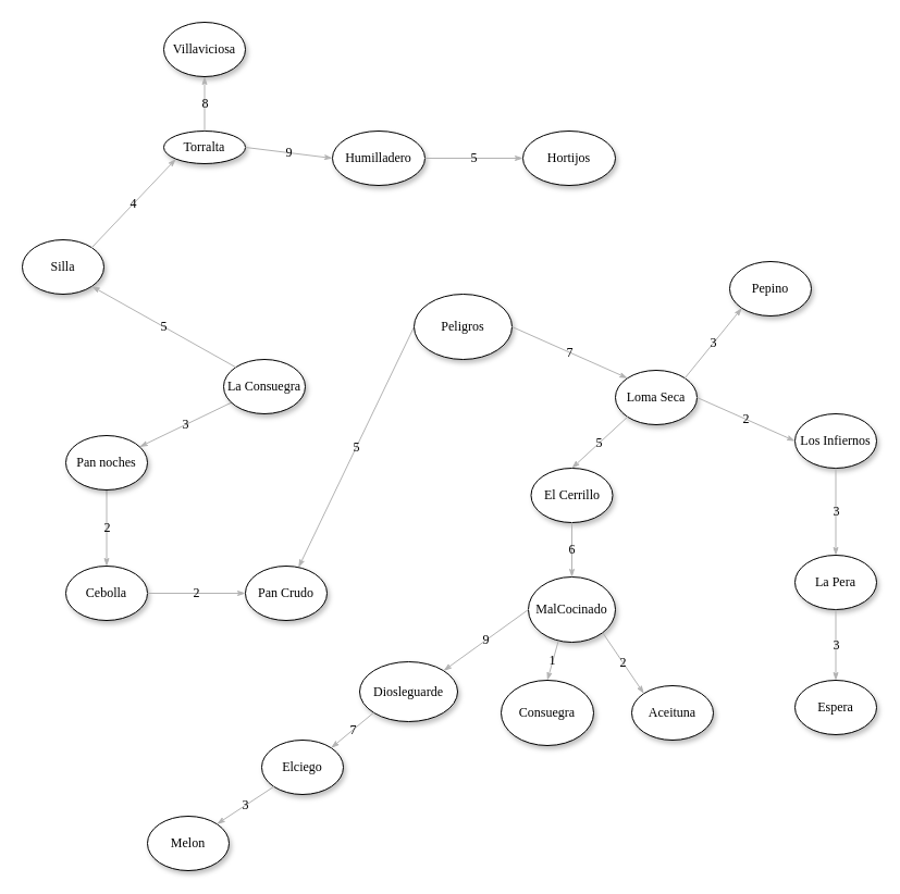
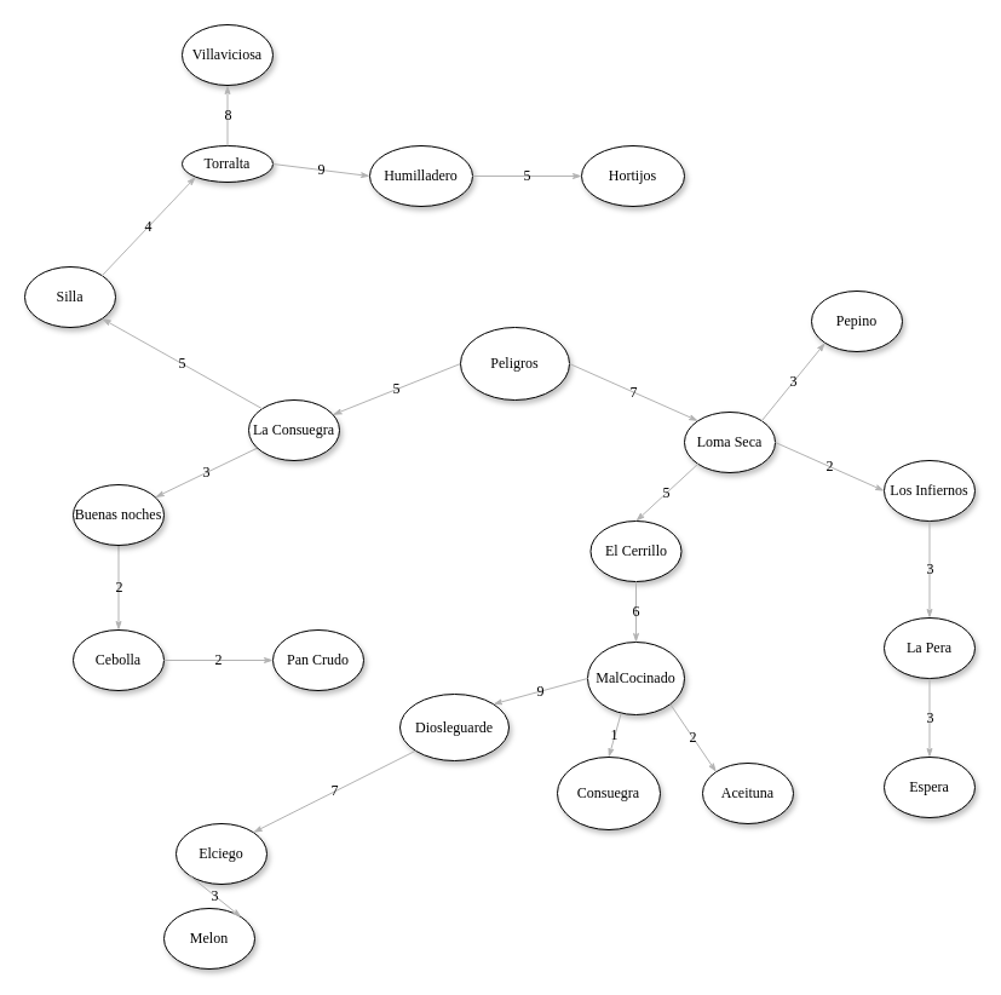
  <mxCell id="0" />
  <mxCell id="1" parent="0" />
- <mxCell id="2" value="5" style="edgeStyle=none;rounded=1;html=1;labelBackgroundColor=none;startArrow=none;startFill=0;startSize=5;endArrow=classicThin;endFill=1;endSize=5;jettySize=auto;orthogonalLoop=1;strokeColor=#B3B3B3;strokeWidth=1;fontFamily=Verdana;fontSize=12;exitX=0;exitY=0.5;exitDx=0;exitDy=0;" parent="1" source="3" target="9" edge="1"><mxGeometry relative="1" as="geometry"><mxPoint x="380" y="350" as="sourcePoint" /></mxGeometry></mxCell>
+ <mxCell id="2" value="5" style="edgeStyle=none;rounded=1;html=1;labelBackgroundColor=none;startArrow=none;startFill=0;startSize=5;endArrow=classicThin;endFill=1;endSize=5;jettySize=auto;orthogonalLoop=1;strokeColor=#B3B3B3;strokeWidth=1;fontFamily=Verdana;fontSize=12;exitX=0;exitY=0.5;exitDx=0;exitDy=0;" parent="1" source="3" target="5" edge="1"><mxGeometry relative="1" as="geometry"><mxPoint x="380" y="350" as="sourcePoint" /></mxGeometry></mxCell>
  <mxCell id="3" value="Peligros" style="ellipse;whiteSpace=wrap;html=1;rounded=0;shadow=1;comic=0;labelBackgroundColor=none;strokeWidth=1;fontFamily=Verdana;fontSize=12;align=center;" parent="1" vertex="1"><mxGeometry x="380" y="270" width="90" height="60" as="geometry" /></mxCell>
  <mxCell id="4" value="3" style="edgeStyle=none;rounded=1;html=1;labelBackgroundColor=none;startArrow=none;startFill=0;startSize=5;endArrow=classicThin;endFill=1;endSize=5;jettySize=auto;orthogonalLoop=1;strokeColor=#B3B3B3;strokeWidth=1;fontFamily=Verdana;fontSize=12" parent="1" source="5" target="7" edge="1"><mxGeometry x="0.004" relative="1" as="geometry"><mxPoint as="offset" /></mxGeometry></mxCell>
  <mxCell id="5" value="La Consuegra" style="ellipse;whiteSpace=wrap;html=1;rounded=0;shadow=1;comic=0;labelBackgroundColor=none;strokeWidth=1;fontFamily=Verdana;fontSize=12;align=center;" parent="1" vertex="1"><mxGeometry x="205" y="330" width="75" height="50" as="geometry" /></mxCell>
  <mxCell id="6" value="2" style="edgeStyle=none;rounded=1;html=1;labelBackgroundColor=none;startArrow=none;startFill=0;startSize=5;endArrow=classicThin;endFill=1;endSize=5;jettySize=auto;orthogonalLoop=1;strokeColor=#B3B3B3;strokeWidth=1;fontFamily=Verdana;fontSize=12" parent="1" source="7" target="8" edge="1"><mxGeometry relative="1" as="geometry" /></mxCell>
- <mxCell id="7" value="Pan noches" style="ellipse;whiteSpace=wrap;html=1;rounded=0;shadow=1;comic=0;labelBackgroundColor=none;strokeWidth=1;fontFamily=Verdana;fontSize=12;align=center;" parent="1" vertex="1"><mxGeometry x="60" y="400" width="75" height="50" as="geometry" /></mxCell>
+ <mxCell id="7" value="Buenas noches" style="ellipse;whiteSpace=wrap;html=1;rounded=0;shadow=1;comic=0;labelBackgroundColor=none;strokeWidth=1;fontFamily=Verdana;fontSize=12;align=center;" parent="1" vertex="1"><mxGeometry x="60" y="400" width="75" height="50" as="geometry" /></mxCell>
  <mxCell id="8" value="Cebolla" style="ellipse;whiteSpace=wrap;html=1;rounded=0;shadow=1;comic=0;labelBackgroundColor=none;strokeWidth=1;fontFamily=Verdana;fontSize=12;align=center;" parent="1" vertex="1"><mxGeometry x="60" y="520" width="75" height="50" as="geometry" /></mxCell>
  <mxCell id="9" value="Pan Crudo" style="ellipse;whiteSpace=wrap;html=1;rounded=0;shadow=1;comic=0;labelBackgroundColor=none;strokeWidth=1;fontFamily=Verdana;fontSize=12;align=center;" vertex="1" parent="1"><mxGeometry x="225" y="520" width="75" height="50" as="geometry" /></mxCell>
  <mxCell id="10" value="2" style="edgeStyle=none;rounded=1;html=1;labelBackgroundColor=none;startArrow=none;startFill=0;startSize=5;endArrow=classicThin;endFill=1;endSize=5;jettySize=auto;orthogonalLoop=1;strokeColor=#B3B3B3;strokeWidth=1;fontFamily=Verdana;fontSize=12;exitX=1;exitY=0.5;exitDx=0;exitDy=0;entryX=0;entryY=0.5;entryDx=0;entryDy=0;" edge="1" parent="1" source="8" target="9"><mxGeometry relative="1" as="geometry"><mxPoint x="720" y="410" as="sourcePoint" /><mxPoint x="720" y="470" as="targetPoint" /></mxGeometry></mxCell>
  <mxCell id="11" value="Loma Seca" style="ellipse;whiteSpace=wrap;html=1;rounded=0;shadow=1;comic=0;labelBackgroundColor=none;strokeWidth=1;fontFamily=Verdana;fontSize=12;align=center;" vertex="1" parent="1"><mxGeometry x="565" y="340" width="75" height="50" as="geometry" /></mxCell>
  <mxCell id="12" value="Silla" style="ellipse;whiteSpace=wrap;html=1;rounded=0;shadow=1;comic=0;labelBackgroundColor=none;strokeWidth=1;fontFamily=Verdana;fontSize=12;align=center;" vertex="1" parent="1"><mxGeometry x="20" y="220" width="75" height="50" as="geometry" /></mxCell>
  <mxCell id="13" value="Torralta" style="ellipse;whiteSpace=wrap;html=1;rounded=0;shadow=1;comic=0;labelBackgroundColor=none;strokeWidth=1;fontFamily=Verdana;fontSize=12;align=center;" vertex="1" parent="1"><mxGeometry x="150" y="120" width="75" height="30" as="geometry" /></mxCell>
  <mxCell id="14" value="Los Infiernos" style="ellipse;whiteSpace=wrap;html=1;rounded=0;shadow=1;comic=0;labelBackgroundColor=none;strokeWidth=1;fontFamily=Verdana;fontSize=12;align=center;" vertex="1" parent="1"><mxGeometry x="730" y="380" width="75" height="50" as="geometry" /></mxCell>
  <mxCell id="15" value="7" style="edgeStyle=none;rounded=1;html=1;labelBackgroundColor=none;startArrow=none;startFill=0;startSize=5;endArrow=classicThin;endFill=1;endSize=5;jettySize=auto;orthogonalLoop=1;strokeColor=#B3B3B3;strokeWidth=1;fontFamily=Verdana;fontSize=12;exitX=1;exitY=0.5;exitDx=0;exitDy=0;entryX=0;entryY=0;entryDx=0;entryDy=0;" edge="1" parent="1" source="3" target="11"><mxGeometry relative="1" as="geometry"><mxPoint x="365" y="595" as="sourcePoint" /><mxPoint x="416" y="513" as="targetPoint" /></mxGeometry></mxCell>
  <mxCell id="16" value="4" style="edgeStyle=none;rounded=1;html=1;labelBackgroundColor=none;startArrow=none;startFill=0;startSize=5;endArrow=classicThin;endFill=1;endSize=5;jettySize=auto;orthogonalLoop=1;strokeColor=#B3B3B3;strokeWidth=1;fontFamily=Verdana;fontSize=12;exitX=1;exitY=0;exitDx=0;exitDy=0;entryX=0;entryY=1;entryDx=0;entryDy=0;" edge="1" parent="1" source="12" target="13"><mxGeometry relative="1" as="geometry"><mxPoint x="670" y="390" as="sourcePoint" /><mxPoint x="777" y="295" as="targetPoint" /></mxGeometry></mxCell>
  <mxCell id="17" value="5" style="edgeStyle=none;rounded=1;html=1;labelBackgroundColor=none;startArrow=none;startFill=0;startSize=5;endArrow=classicThin;endFill=1;endSize=5;jettySize=auto;orthogonalLoop=1;strokeColor=#B3B3B3;strokeWidth=1;fontFamily=Verdana;fontSize=12;exitX=0;exitY=0;exitDx=0;exitDy=0;entryX=1;entryY=1;entryDx=0;entryDy=0;" edge="1" parent="1" source="5" target="12"><mxGeometry relative="1" as="geometry"><mxPoint x="700" y="460" as="sourcePoint" /><mxPoint x="500" y="460" as="targetPoint" /></mxGeometry></mxCell>
  <mxCell id="18" value="Pepino" style="ellipse;whiteSpace=wrap;html=1;rounded=0;shadow=1;comic=0;labelBackgroundColor=none;strokeWidth=1;fontFamily=Verdana;fontSize=12;align=center;" vertex="1" parent="1"><mxGeometry x="670" y="240" width="75" height="50" as="geometry" /></mxCell>
  <mxCell id="19" value="3" style="edgeStyle=none;rounded=1;html=1;labelBackgroundColor=none;startArrow=none;startFill=0;startSize=5;endArrow=classicThin;endFill=1;endSize=5;jettySize=auto;orthogonalLoop=1;strokeColor=#B3B3B3;strokeWidth=1;fontFamily=Verdana;fontSize=12;exitX=1;exitY=0;exitDx=0;exitDy=0;entryX=0;entryY=1;entryDx=0;entryDy=0;" edge="1" parent="1" source="11" target="18"><mxGeometry relative="1" as="geometry"><mxPoint x="660" y="352" as="sourcePoint" /><mxPoint x="746" y="310" as="targetPoint" /></mxGeometry></mxCell>
  <mxCell id="20" value="2" style="edgeStyle=none;rounded=1;html=1;labelBackgroundColor=none;startArrow=none;startFill=0;startSize=5;endArrow=classicThin;endFill=1;endSize=5;jettySize=auto;orthogonalLoop=1;strokeColor=#B3B3B3;strokeWidth=1;fontFamily=Verdana;fontSize=12;exitX=1;exitY=0.5;exitDx=0;exitDy=0;entryX=0;entryY=0.5;entryDx=0;entryDy=0;" edge="1" parent="1" source="11" target="14"><mxGeometry relative="1" as="geometry"><mxPoint x="630" y="482" as="sourcePoint" /><mxPoint x="716" y="440" as="targetPoint" /></mxGeometry></mxCell>
  <mxCell id="21" value="El Cerrillo" style="ellipse;whiteSpace=wrap;html=1;rounded=0;shadow=1;comic=0;labelBackgroundColor=none;strokeWidth=1;fontFamily=Verdana;fontSize=12;align=center;" vertex="1" parent="1"><mxGeometry x="487.5" y="430" width="75" height="50" as="geometry" /></mxCell>
  <mxCell id="22" value="MalCocinado" style="ellipse;whiteSpace=wrap;html=1;rounded=0;shadow=1;comic=0;labelBackgroundColor=none;strokeWidth=1;fontFamily=Verdana;fontSize=12;align=center;" vertex="1" parent="1"><mxGeometry x="485" y="530" width="80" height="60" as="geometry" /></mxCell>
  <mxCell id="23" value="La Pera" style="ellipse;whiteSpace=wrap;html=1;rounded=0;shadow=1;comic=0;labelBackgroundColor=none;strokeWidth=1;fontFamily=Verdana;fontSize=12;align=center;" vertex="1" parent="1"><mxGeometry x="730" y="510" width="75" height="50" as="geometry" /></mxCell>
  <mxCell id="24" value="Espera" style="ellipse;whiteSpace=wrap;html=1;rounded=0;shadow=1;comic=0;labelBackgroundColor=none;strokeWidth=1;fontFamily=Verdana;fontSize=12;align=center;" vertex="1" parent="1"><mxGeometry x="730" y="625" width="75" height="50" as="geometry" /></mxCell>
  <mxCell id="25" value="3" style="edgeStyle=none;rounded=1;html=1;labelBackgroundColor=none;startArrow=none;startFill=0;startSize=5;endArrow=classicThin;endFill=1;endSize=5;jettySize=auto;orthogonalLoop=1;strokeColor=#B3B3B3;strokeWidth=1;fontFamily=Verdana;fontSize=12;exitX=0.5;exitY=1;exitDx=0;exitDy=0;entryX=0.5;entryY=0;entryDx=0;entryDy=0;" edge="1" parent="1" source="14" target="23"><mxGeometry relative="1" as="geometry"><mxPoint x="365" y="595" as="sourcePoint" /><mxPoint x="451" y="553" as="targetPoint" /></mxGeometry></mxCell>
  <mxCell id="26" value="3" style="edgeStyle=none;rounded=1;html=1;labelBackgroundColor=none;startArrow=none;startFill=0;startSize=5;endArrow=classicThin;endFill=1;endSize=5;jettySize=auto;orthogonalLoop=1;strokeColor=#B3B3B3;strokeWidth=1;fontFamily=Verdana;fontSize=12;exitX=0.5;exitY=1;exitDx=0;exitDy=0;entryX=0.5;entryY=0;entryDx=0;entryDy=0;" edge="1" parent="1" source="23" target="24"><mxGeometry relative="1" as="geometry"><mxPoint x="752.5" y="575" as="sourcePoint" /><mxPoint x="762.5" y="635" as="targetPoint" /></mxGeometry></mxCell>
  <mxCell id="27" value="5" style="edgeStyle=none;rounded=1;html=1;labelBackgroundColor=none;startArrow=none;startFill=0;startSize=5;endArrow=classicThin;endFill=1;endSize=5;jettySize=auto;orthogonalLoop=1;strokeColor=#B3B3B3;strokeWidth=1;fontFamily=Verdana;fontSize=12;exitX=0;exitY=1;exitDx=0;exitDy=0;entryX=0.5;entryY=0;entryDx=0;entryDy=0;" edge="1" parent="1" source="11" target="21"><mxGeometry relative="1" as="geometry"><mxPoint x="620" y="390" as="sourcePoint" /><mxPoint x="530" y="440" as="targetPoint" /></mxGeometry></mxCell>
  <mxCell id="28" value="6" style="edgeStyle=none;rounded=1;html=1;labelBackgroundColor=none;startArrow=none;startFill=0;startSize=5;endArrow=classicThin;endFill=1;endSize=5;jettySize=auto;orthogonalLoop=1;strokeColor=#B3B3B3;strokeWidth=1;fontFamily=Verdana;fontSize=12;exitX=0.5;exitY=1;exitDx=0;exitDy=0;entryX=0.5;entryY=0;entryDx=0;entryDy=0;" edge="1" parent="1" source="21" target="22"><mxGeometry relative="1" as="geometry"><mxPoint x="645" y="570" as="sourcePoint" /><mxPoint x="605" y="670" as="targetPoint" /></mxGeometry></mxCell>
  <mxCell id="29" value="Consuegra" style="ellipse;whiteSpace=wrap;html=1;rounded=0;shadow=1;comic=0;labelBackgroundColor=none;strokeWidth=1;fontFamily=Verdana;fontSize=12;align=center;" vertex="1" parent="1"><mxGeometry x="460" y="625" width="85" height="60" as="geometry" /></mxCell>
  <mxCell id="30" value="Aceituna" style="ellipse;whiteSpace=wrap;html=1;rounded=0;shadow=1;comic=0;labelBackgroundColor=none;strokeWidth=1;fontFamily=Verdana;fontSize=12;align=center;" vertex="1" parent="1"><mxGeometry x="580" y="630" width="75" height="50" as="geometry" /></mxCell>
  <mxCell id="31" value="1" style="edgeStyle=none;rounded=1;html=1;labelBackgroundColor=none;startArrow=none;startFill=0;startSize=5;endArrow=classicThin;endFill=1;endSize=5;jettySize=auto;orthogonalLoop=1;strokeColor=#B3B3B3;strokeWidth=1;fontFamily=Verdana;fontSize=12;exitX=0.344;exitY=0.985;exitDx=0;exitDy=0;entryX=0.5;entryY=0;entryDx=0;entryDy=0;exitPerimeter=0;" edge="1" parent="1" source="22" target="29"><mxGeometry relative="1" as="geometry"><mxPoint x="478" y="590" as="sourcePoint" /><mxPoint x="450" y="650" as="targetPoint" /></mxGeometry></mxCell>
  <mxCell id="32" value="2" style="edgeStyle=none;rounded=1;html=1;labelBackgroundColor=none;startArrow=none;startFill=0;startSize=5;endArrow=classicThin;endFill=1;endSize=5;jettySize=auto;orthogonalLoop=1;strokeColor=#B3B3B3;strokeWidth=1;fontFamily=Verdana;fontSize=12;exitX=1;exitY=1;exitDx=0;exitDy=0;entryX=0;entryY=0;entryDx=0;entryDy=0;" edge="1" parent="1" source="22" target="30"><mxGeometry relative="1" as="geometry"><mxPoint x="565" y="655" as="sourcePoint" /><mxPoint x="537" y="715" as="targetPoint" /></mxGeometry></mxCell>
  <mxCell id="33" value="Humilladero" style="ellipse;whiteSpace=wrap;html=1;rounded=0;shadow=1;comic=0;labelBackgroundColor=none;strokeWidth=1;fontFamily=Verdana;fontSize=12;align=center;" vertex="1" parent="1"><mxGeometry x="305" y="120" width="85" height="50" as="geometry" /></mxCell>
  <mxCell id="34" value="Villaviciosa" style="ellipse;whiteSpace=wrap;html=1;rounded=0;shadow=1;comic=0;labelBackgroundColor=none;strokeWidth=1;fontFamily=Verdana;fontSize=12;align=center;" vertex="1" parent="1"><mxGeometry x="150" y="20" width="75" height="50" as="geometry" /></mxCell>
  <mxCell id="35" value="8" style="edgeStyle=none;rounded=1;html=1;labelBackgroundColor=none;startArrow=none;startFill=0;startSize=5;endArrow=classicThin;endFill=1;endSize=5;jettySize=auto;orthogonalLoop=1;strokeColor=#B3B3B3;strokeWidth=1;fontFamily=Verdana;fontSize=12;exitX=0.5;exitY=0;exitDx=0;exitDy=0;entryX=0.5;entryY=1;entryDx=0;entryDy=0;" edge="1" parent="1" source="13" target="34"><mxGeometry relative="1" as="geometry"><mxPoint x="150" y="104" as="sourcePoint" /><mxPoint x="227" y="40" as="targetPoint" /></mxGeometry></mxCell>
  <mxCell id="36" value="9" style="edgeStyle=none;rounded=1;html=1;labelBackgroundColor=none;startArrow=none;startFill=0;startSize=5;endArrow=classicThin;endFill=1;endSize=5;jettySize=auto;orthogonalLoop=1;strokeColor=#B3B3B3;strokeWidth=1;fontFamily=Verdana;fontSize=12;exitX=1;exitY=0.5;exitDx=0;exitDy=0;entryX=0;entryY=0.5;entryDx=0;entryDy=0;" edge="1" parent="1" source="13" target="33"><mxGeometry relative="1" as="geometry"><mxPoint x="210" y="244" as="sourcePoint" /><mxPoint x="287" y="180" as="targetPoint" /></mxGeometry></mxCell>
  <mxCell id="37" value="Hortijos" style="ellipse;whiteSpace=wrap;html=1;rounded=0;shadow=1;comic=0;labelBackgroundColor=none;strokeWidth=1;fontFamily=Verdana;fontSize=12;align=center;" vertex="1" parent="1"><mxGeometry x="480" y="120" width="85" height="50" as="geometry" /></mxCell>
  <mxCell id="38" value="5" style="edgeStyle=none;rounded=1;html=1;labelBackgroundColor=none;startArrow=none;startFill=0;startSize=5;endArrow=classicThin;endFill=1;endSize=5;jettySize=auto;orthogonalLoop=1;strokeColor=#B3B3B3;strokeWidth=1;fontFamily=Verdana;fontSize=12;exitX=1;exitY=0.5;exitDx=0;exitDy=0;entryX=0;entryY=0.5;entryDx=0;entryDy=0;" edge="1" parent="1" source="33" target="37"><mxGeometry relative="1" as="geometry"><mxPoint x="380" y="200" as="sourcePoint" /><mxPoint x="460" y="200" as="targetPoint" /></mxGeometry></mxCell>
- <mxCell id="39" value="Diosleguarde" style="ellipse;whiteSpace=wrap;html=1;rounded=0;shadow=1;comic=0;labelBackgroundColor=none;strokeWidth=1;fontFamily=Verdana;fontSize=12;align=center;" vertex="1" parent="1"><mxGeometry x="330" y="608" width="90" height="55" as="geometry" /></mxCell>
- <mxCell id="40" value="Elciego" style="ellipse;whiteSpace=wrap;html=1;rounded=0;shadow=1;comic=0;labelBackgroundColor=none;strokeWidth=1;fontFamily=Verdana;fontSize=12;align=center;" vertex="1" parent="1"><mxGeometry x="240" y="680" width="75" height="50" as="geometry" /></mxCell>
+ <mxCell id="39" value="Diosleguarde" style="ellipse;whiteSpace=wrap;html=1;rounded=0;shadow=1;comic=0;labelBackgroundColor=none;strokeWidth=1;fontFamily=Verdana;fontSize=12;align=center;" vertex="1" parent="1"><mxGeometry x="330" y="573" width="90" height="55" as="geometry" /></mxCell>
+ <mxCell id="40" value="Elciego" style="ellipse;whiteSpace=wrap;html=1;rounded=0;shadow=1;comic=0;labelBackgroundColor=none;strokeWidth=1;fontFamily=Verdana;fontSize=12;align=center;" vertex="1" parent="1"><mxGeometry x="145" y="680" width="75" height="50" as="geometry" /></mxCell>
  <mxCell id="41" value="Melon" style="ellipse;whiteSpace=wrap;html=1;rounded=0;shadow=1;comic=0;labelBackgroundColor=none;strokeWidth=1;fontFamily=Verdana;fontSize=12;align=center;" vertex="1" parent="1"><mxGeometry x="135" y="750" width="75" height="50" as="geometry" /></mxCell>
  <mxCell id="42" value="9" style="edgeStyle=none;rounded=1;html=1;labelBackgroundColor=none;startArrow=none;startFill=0;startSize=5;endArrow=classicThin;endFill=1;endSize=5;jettySize=auto;orthogonalLoop=1;strokeColor=#B3B3B3;strokeWidth=1;fontFamily=Verdana;fontSize=12;exitX=0;exitY=0.5;exitDx=0;exitDy=0;entryX=1;entryY=0;entryDx=0;entryDy=0;" edge="1" parent="1" source="22" target="39"><mxGeometry relative="1" as="geometry"><mxPoint x="450.5" y="530" as="sourcePoint" /><mxPoint x="399.5" y="577" as="targetPoint" /></mxGeometry></mxCell>
  <mxCell id="43" value="7" style="edgeStyle=none;rounded=1;html=1;labelBackgroundColor=none;startArrow=none;startFill=0;startSize=5;endArrow=classicThin;endFill=1;endSize=5;jettySize=auto;orthogonalLoop=1;strokeColor=#B3B3B3;strokeWidth=1;fontFamily=Verdana;fontSize=12;entryX=1;entryY=0;entryDx=0;entryDy=0;exitX=0;exitY=1;exitDx=0;exitDy=0;" edge="1" parent="1" source="39" target="40"><mxGeometry relative="1" as="geometry"><mxPoint x="333" y="600" as="sourcePoint" /><mxPoint x="282" y="647" as="targetPoint" /></mxGeometry></mxCell>
  <mxCell id="44" value="3" style="edgeStyle=none;rounded=1;html=1;labelBackgroundColor=none;startArrow=none;startFill=0;startSize=5;endArrow=classicThin;endFill=1;endSize=5;jettySize=auto;orthogonalLoop=1;strokeColor=#B3B3B3;strokeWidth=1;fontFamily=Verdana;fontSize=12;exitX=0;exitY=1;exitDx=0;exitDy=0;entryX=1;entryY=0;entryDx=0;entryDy=0;" edge="1" parent="1" source="40" target="41"><mxGeometry relative="1" as="geometry"><mxPoint x="245" y="673" as="sourcePoint" /><mxPoint x="194" y="720" as="targetPoint" /></mxGeometry></mxCell>
